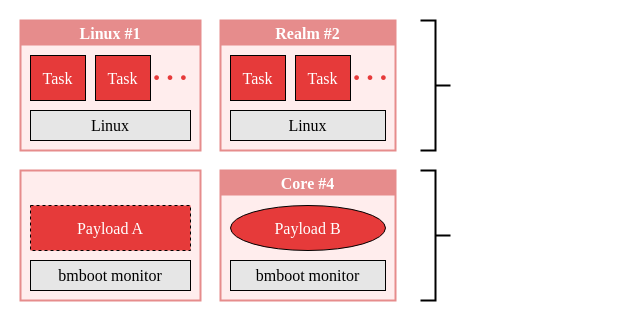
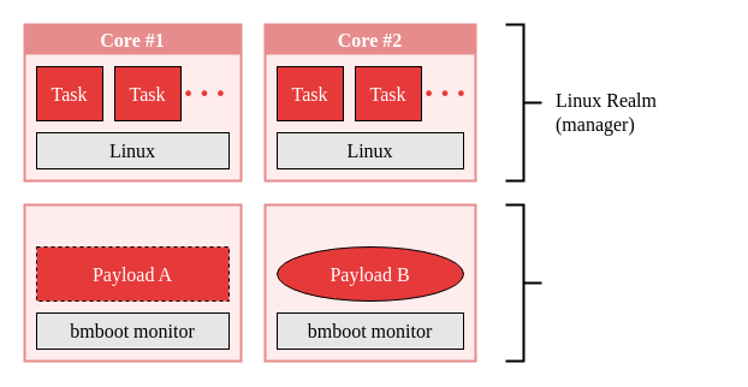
  <mxCell id="0" />
  <mxCell id="1" parent="0" />
  <mxCell id="2" value="" style="rounded=0;whiteSpace=wrap;html=1;fontFamily=Helvetica Now Display;fontSize=16;strokeWidth=2;arcSize=7;glass=0;fillColor=#FFEDED;strokeColor=#E68C8C;" parent="1" vertex="1"><mxGeometry x="20" y="20" width="180" height="130" as="geometry" /></mxCell>
- <mxCell id="3" value="Linux #1" style="rounded=0;whiteSpace=wrap;html=1;fontFamily=Helvetica Now Display;fontSize=16;strokeColor=none;fontStyle=1;fontColor=#FFFFFF;fillColor=#E68C8C;" parent="1" vertex="1"><mxGeometry x="20" y="20" width="180" height="25" as="geometry" /></mxCell>
+ <mxCell id="3" value="Core #1" style="rounded=0;whiteSpace=wrap;html=1;fontFamily=Helvetica Now Display;fontSize=16;strokeColor=none;fontStyle=1;fontColor=#FFFFFF;fillColor=#E68C8C;" parent="1" vertex="1"><mxGeometry x="20" y="20" width="180" height="25" as="geometry" /></mxCell>
  <mxCell id="4" value="" style="strokeWidth=2;html=1;shape=mxgraph.flowchart.annotation_2;align=left;labelPosition=right;pointerEvents=1;fontSize=16;fontColor=#808080;rotation=-180;" parent="1" vertex="1"><mxGeometry x="420" y="20" width="30" height="130" as="geometry" /></mxCell>
+ <mxCell id="5" value="Linux Realm&lt;br&gt;(manager)" style="rounded=0;whiteSpace=wrap;html=1;fontFamily=Helvetica Now Display;fontSize=16;strokeColor=none;align=left;fillColor=none;" parent="1" vertex="1"><mxGeometry x="460" y="20" width="140" height="145" as="geometry" /></mxCell>
  <mxCell id="6" value="" style="strokeWidth=2;html=1;shape=mxgraph.flowchart.annotation_2;align=left;labelPosition=right;pointerEvents=1;fontSize=16;fontColor=#808080;rotation=-180;" parent="1" vertex="1"><mxGeometry x="420" y="170" width="30" height="130" as="geometry" /></mxCell>
  <mxCell id="7" value="Linux" style="rounded=0;whiteSpace=wrap;html=1;fontFamily=Helvetica Now Display;fontSize=16;fillColor=#E6E6E6;" parent="1" vertex="1"><mxGeometry x="30" y="110" width="160" height="30" as="geometry" /></mxCell>
  <mxCell id="8" value="" style="rounded=0;whiteSpace=wrap;html=1;fontFamily=Helvetica Now Display;fontSize=16;strokeWidth=2;arcSize=7;glass=0;fillColor=#FFEDED;strokeColor=#E68C8C;" parent="1" vertex="1"><mxGeometry x="220" y="20" width="175" height="130" as="geometry" /></mxCell>
- <mxCell id="9" value="Realm #2" style="rounded=0;whiteSpace=wrap;html=1;fontFamily=Helvetica Now Display;fontSize=16;strokeColor=none;fontStyle=1;fontColor=#FFFFFF;fillColor=#E68C8C;" parent="1" vertex="1"><mxGeometry x="220" y="20" width="175" height="25" as="geometry" /></mxCell>
+ <mxCell id="9" value="Core #2" style="rounded=0;whiteSpace=wrap;html=1;fontFamily=Helvetica Now Display;fontSize=16;strokeColor=none;fontStyle=1;fontColor=#FFFFFF;fillColor=#E68C8C;" parent="1" vertex="1"><mxGeometry x="220" y="20" width="175" height="25" as="geometry" /></mxCell>
  <mxCell id="10" value="Task" style="rounded=0;whiteSpace=wrap;html=1;fontFamily=Helvetica Now Display;fontSize=16;fontColor=#FFFFFF;verticalAlign=middle;spacingTop=0;fillColor=#E63A3A;" parent="1" vertex="1"><mxGeometry x="230" y="55" width="55" height="45" as="geometry" /></mxCell>
  <mxCell id="11" value="Task" style="rounded=0;whiteSpace=wrap;html=1;fontFamily=Helvetica Now Display;fontSize=16;fontColor=#FFFFFF;verticalAlign=middle;spacingTop=0;fillColor=#E63A3A;" parent="1" vertex="1"><mxGeometry x="295" y="55" width="55" height="45" as="geometry" /></mxCell>
  <mxCell id="12" value="…" style="text;html=1;strokeColor=none;fillColor=none;align=center;verticalAlign=bottom;whiteSpace=wrap;rounded=0;fontFamily=Helvetica Now Display;fontSize=40;fontColor=#E63A3A;" parent="1" vertex="1"><mxGeometry x="350" y="62.5" width="40" height="30" as="geometry" /></mxCell>
  <mxCell id="13" value="Linux" style="rounded=0;whiteSpace=wrap;html=1;fontFamily=Helvetica Now Display;fontSize=16;fillColor=#E6E6E6;" parent="1" vertex="1"><mxGeometry x="230" y="110" width="155" height="30" as="geometry" /></mxCell>
  <mxCell id="14" value="" style="rounded=0;whiteSpace=wrap;html=1;fontFamily=Helvetica Now Display;fontSize=16;strokeWidth=2;arcSize=7;glass=0;fillColor=#FFEDED;strokeColor=#E68C8C;" parent="1" vertex="1"><mxGeometry x="220" y="170" width="175" height="130" as="geometry" /></mxCell>
- <mxCell id="15" value="Core #4" style="rounded=0;whiteSpace=wrap;html=1;fontFamily=Helvetica Now Display;fontSize=16;strokeColor=none;fontStyle=1;fontColor=#FFFFFF;fillColor=#E68C8C;" parent="1" vertex="1"><mxGeometry x="220" y="170" width="175" height="25" as="geometry" /></mxCell>
  <mxCell id="16" value="Payload B" style="ellipse;whiteSpace=wrap;html=1;fontFamily=Helvetica Now Display;fontSize=16;fontColor=#FFFFFF;verticalAlign=middle;spacingTop=0;fillColor=#E63A3A;" parent="1" vertex="1"><mxGeometry x="230" y="205" width="155" height="45" as="geometry" /></mxCell>
  <mxCell id="17" value="bmboot monitor" style="rounded=0;whiteSpace=wrap;html=1;fontFamily=Helvetica Now Display;fontSize=16;fillColor=#E6E6E6;" parent="1" vertex="1"><mxGeometry x="230" y="260" width="155" height="30" as="geometry" /></mxCell>
  <mxCell id="18" value="" style="rounded=0;whiteSpace=wrap;html=1;fontFamily=Helvetica Now Display;fontSize=16;strokeWidth=2;arcSize=7;glass=0;fillColor=#FFEDED;strokeColor=#E68C8C;" parent="1" vertex="1"><mxGeometry x="20" y="170" width="180" height="130" as="geometry" /></mxCell>
  <mxCell id="19" value="Payload A" style="rounded=0;whiteSpace=wrap;html=1;fontFamily=Helvetica Now Display;fontSize=16;fontColor=#FFFFFF;verticalAlign=middle;spacingTop=0;fillColor=#E63A3A;dashed=1;" parent="1" vertex="1"><mxGeometry x="30" y="205" width="160" height="45" as="geometry" /></mxCell>
  <mxCell id="20" value="bmboot monitor" style="rounded=0;whiteSpace=wrap;html=1;fontFamily=Helvetica Now Display;fontSize=16;fillColor=#E6E6E6;" parent="1" vertex="1"><mxGeometry x="30" y="260" width="160" height="30" as="geometry" /></mxCell>
  <mxCell id="21" value="Task" style="rounded=0;whiteSpace=wrap;html=1;fontFamily=Helvetica Now Display;fontSize=16;fontColor=#FFFFFF;verticalAlign=middle;spacingTop=0;fillColor=#E63A3A;" parent="1" vertex="1"><mxGeometry x="30" y="55" width="55" height="45" as="geometry" /></mxCell>
  <mxCell id="22" value="Task" style="rounded=0;whiteSpace=wrap;html=1;fontFamily=Helvetica Now Display;fontSize=16;fontColor=#FFFFFF;verticalAlign=middle;spacingTop=0;fillColor=#E63A3A;" parent="1" vertex="1"><mxGeometry x="95" y="55" width="55" height="45" as="geometry" /></mxCell>
  <mxCell id="23" value="…" style="text;html=1;strokeColor=none;fillColor=none;align=center;verticalAlign=bottom;whiteSpace=wrap;rounded=0;fontFamily=Helvetica Now Display;fontSize=40;fontColor=#E63A3A;" parent="1" vertex="1"><mxGeometry x="150" y="62.5" width="40" height="30" as="geometry" /></mxCell>
